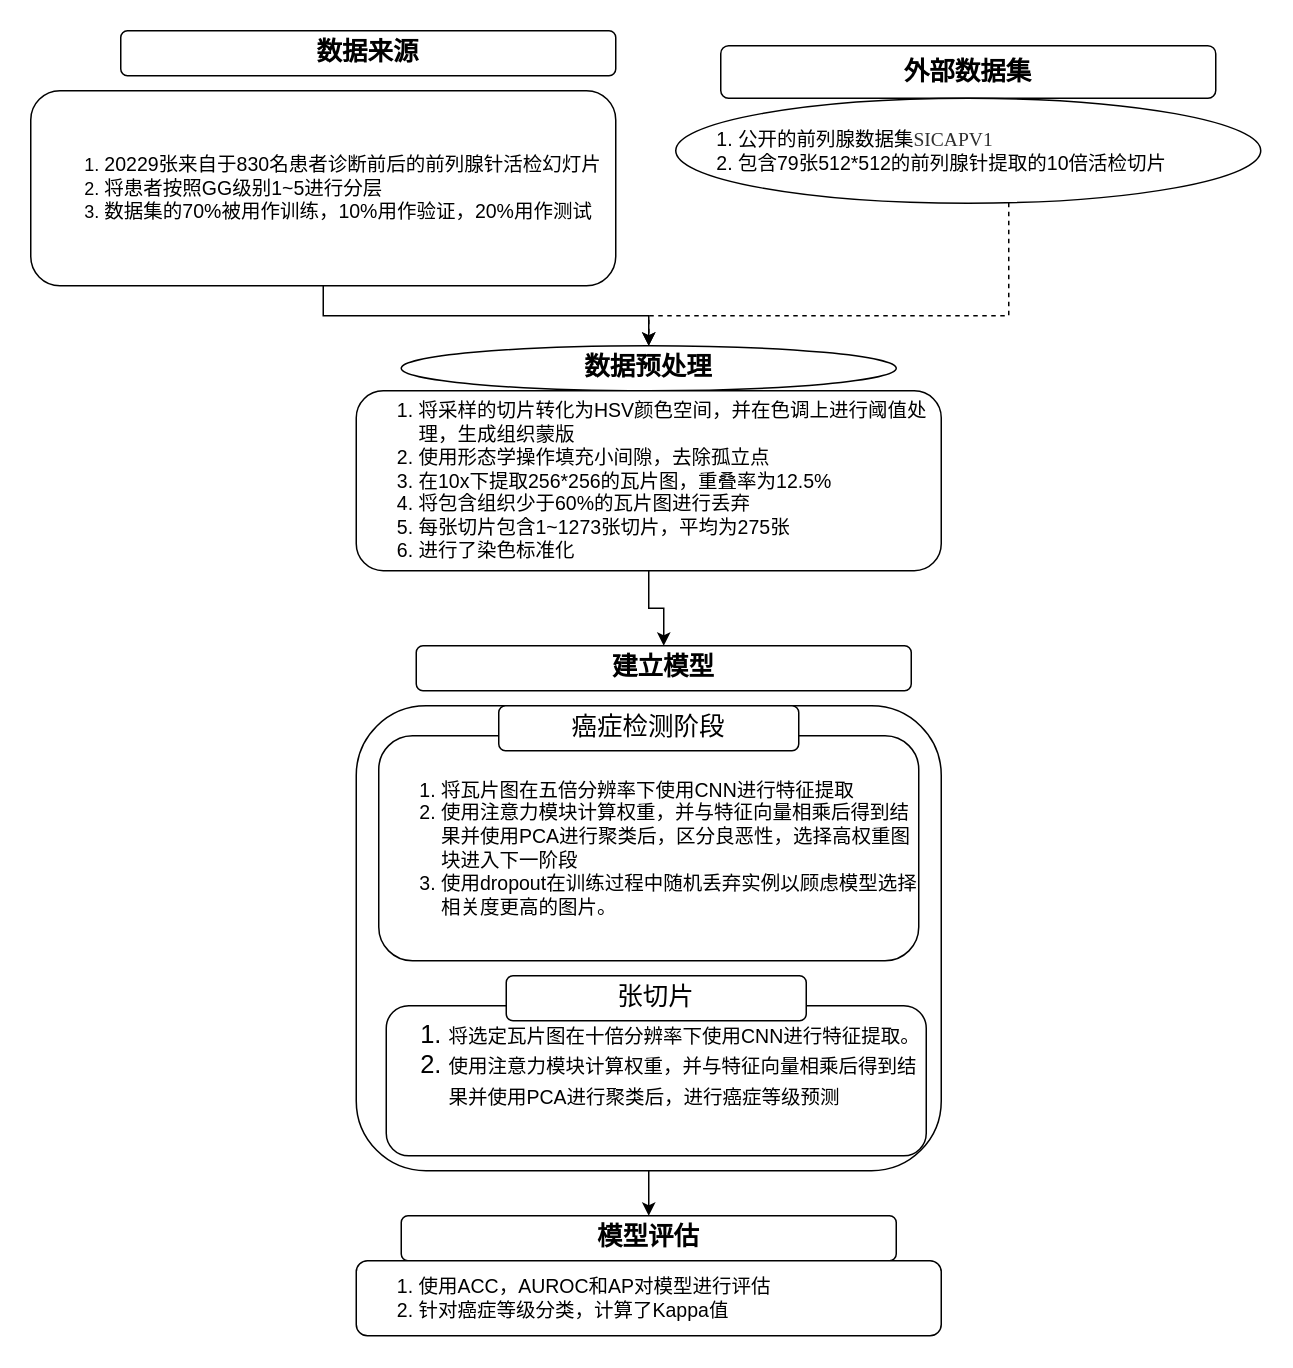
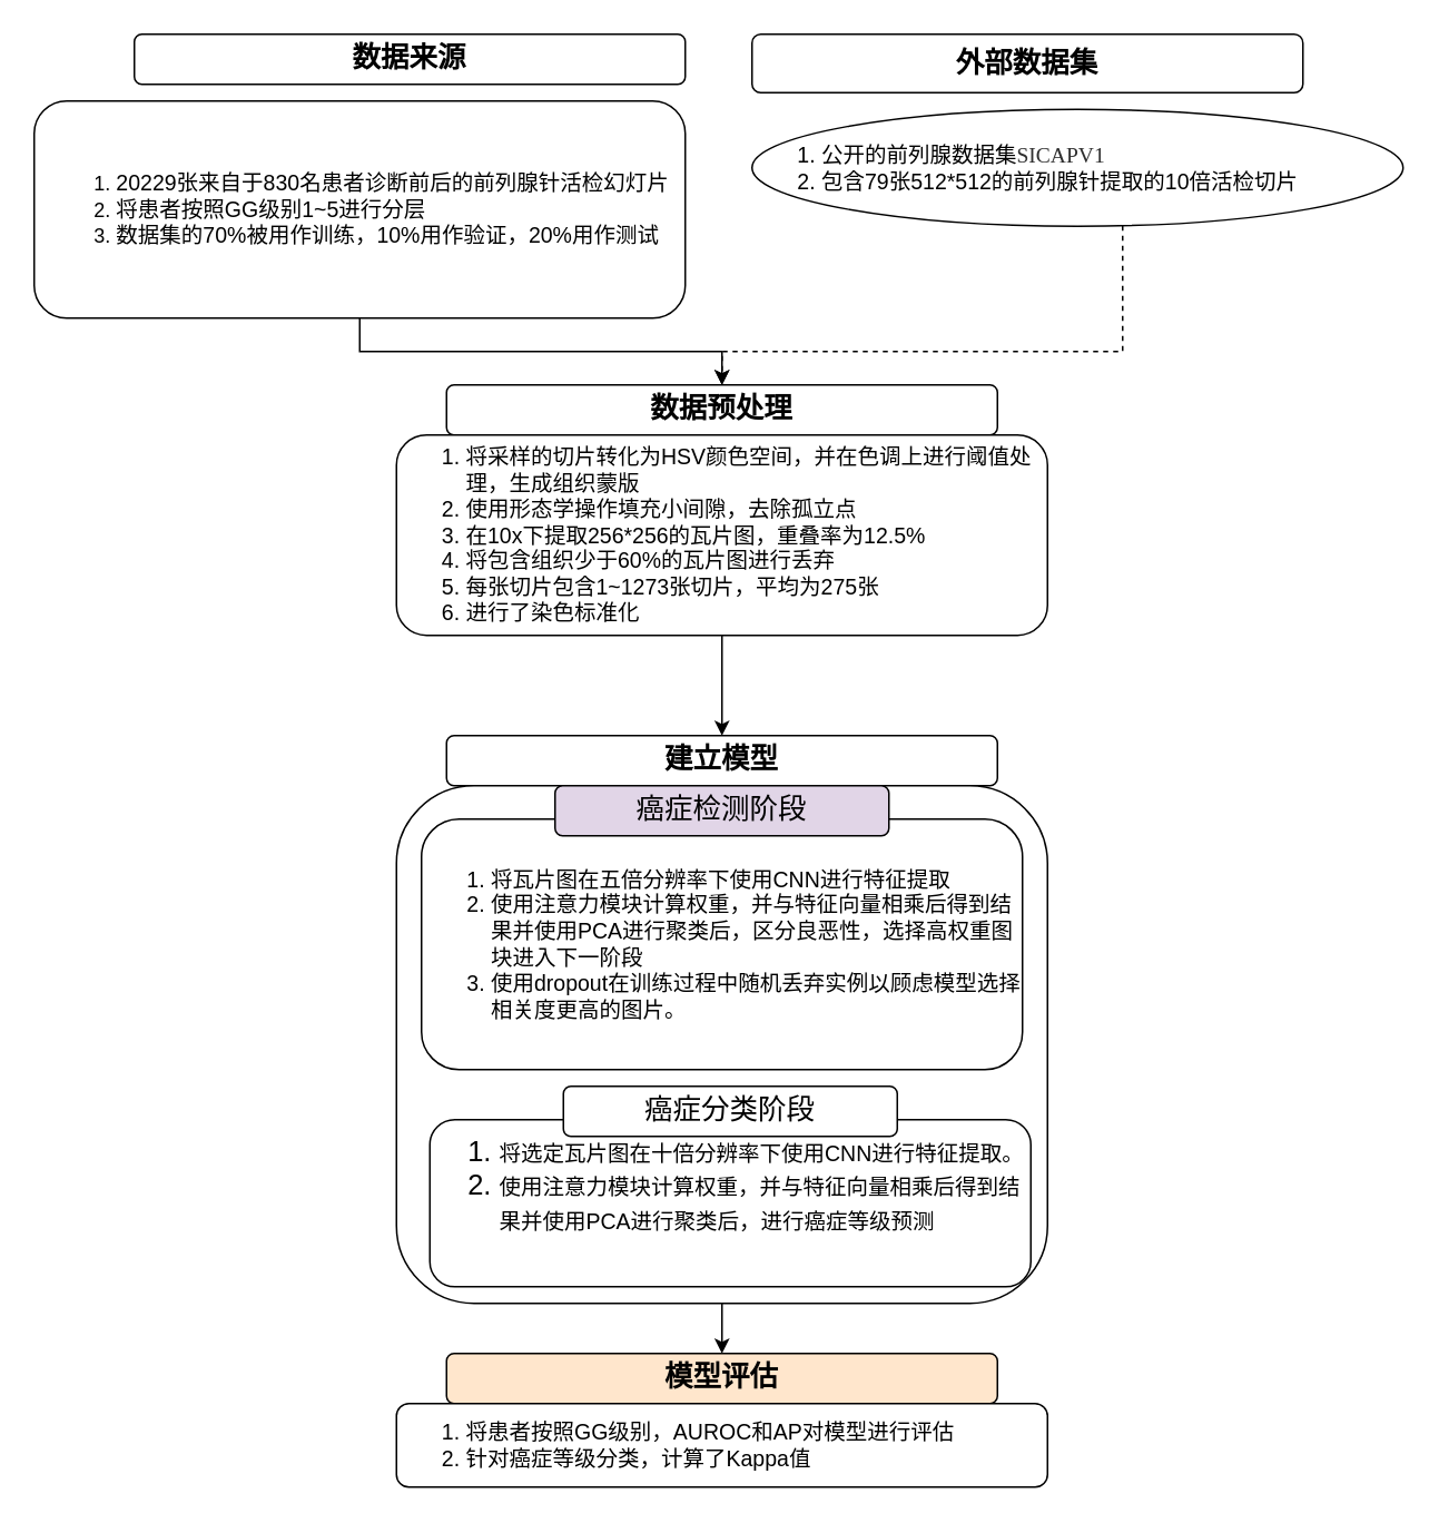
  <mxCell id="0" />
  <mxCell id="1" parent="0" />
  <mxCell id="2" style="edgeStyle=orthogonalEdgeStyle;rounded=0;orthogonalLoop=1;jettySize=auto;html=1;entryX=0.5;entryY=0;entryDx=0;entryDy=0;fontSize=13;" parent="1" source="3" target="8" edge="1"><mxGeometry relative="1" as="geometry" /></mxCell>
  <mxCell id="3" value="&lt;ol&gt;&lt;li&gt;&lt;font style=&quot;font-size: 13px;&quot;&gt;20229张来自于830名患者诊断前后的前列腺针活检幻灯片&lt;/font&gt;&lt;/li&gt;&lt;li style=&quot;text-align: left;&quot;&gt;&lt;font style=&quot;font-size: 13px;&quot;&gt;将患者按照GG级别1~5进行分层&lt;/font&gt;&lt;/li&gt;&lt;li style=&quot;text-align: left;&quot;&gt;&lt;font style=&quot;font-size: 13px;&quot;&gt;数据集的70%被用作训练，10%用作验证，20%用作测试&lt;/font&gt;&lt;/li&gt;&lt;/ol&gt;" style="rounded=1;whiteSpace=wrap;html=1;" parent="1" vertex="1"><mxGeometry y="60" width="390" height="130" as="geometry" x="20" /></mxCell>
- <mxCell id="4" value="&lt;b&gt;&lt;font style=&quot;font-size: 17px;&quot;&gt;外部数据集&lt;/font&gt;&lt;/b&gt;" style="whiteSpace=wrap;html=1;rounded=1;" parent="1" vertex="1"><mxGeometry x="480" y="30" width="330" height="35" as="geometry" /></mxCell>
+ <mxCell id="4" value="&lt;b&gt;&lt;font style=&quot;font-size: 17px;&quot;&gt;外部数据集&lt;/font&gt;&lt;/b&gt;" style="whiteSpace=wrap;html=1;rounded=1;" parent="1" vertex="1"><mxGeometry x="450" y="20" width="330" height="35" as="geometry" /></mxCell>
  <mxCell id="5" value="&lt;font style=&quot;font-size: 17px;&quot;&gt;&lt;b&gt;数据来源&lt;/b&gt;&lt;/font&gt;" style="rounded=1;whiteSpace=wrap;html=1;fontSize=13;" parent="1" vertex="1"><mxGeometry x="80" y="20" width="330" height="30" as="geometry" /></mxCell>
  <mxCell id="6" value="" style="edgeStyle=orthogonalEdgeStyle;rounded=0;orthogonalLoop=1;jettySize=auto;html=1;fontSize=13;dashed=1;" parent="1" source="7" target="8" edge="1"><mxGeometry relative="1" as="geometry"><Array as="points"><mxPoint x="672" y="210" /><mxPoint x="432" y="210" /></Array></mxGeometry></mxCell>
  <mxCell id="7" value="&lt;ol style=&quot;font-size: 13px;&quot;&gt;&lt;li&gt;&lt;font style=&quot;font-size: 13px;&quot;&gt;公开的前列腺数据集&lt;span style=&quot;color: rgb(46, 46, 46); font-family: NexusSerif, Georgia, &amp;quot;Times New Roman&amp;quot;, Times, STIXGeneral, &amp;quot;Cambria Math&amp;quot;, &amp;quot;Lucida Sans Unicode&amp;quot;, &amp;quot;Microsoft Sans Serif&amp;quot;, &amp;quot;Segoe UI Symbol&amp;quot;, &amp;quot;Arial Unicode MS&amp;quot;, serif;&quot;&gt;SICAPV1&lt;/span&gt;&lt;/font&gt;&lt;/li&gt;&lt;li&gt;包含79张512*512的前列腺针提取的10倍活检切片&lt;/li&gt;&lt;/ol&gt;" style="ellipse;whiteSpace=wrap;html=1;fontSize=17;align=left;" parent="1" vertex="1"><mxGeometry x="450" y="65" width="390" height="70" as="geometry" /></mxCell>
- <mxCell id="8" value="&lt;b&gt;数据预处理&lt;/b&gt;" style="ellipse;whiteSpace=wrap;html=1;fontSize=17;align=center;" parent="1" vertex="1"><mxGeometry x="267" y="230" width="330" height="30" as="geometry" /></mxCell>
+ <mxCell id="8" value="&lt;b&gt;数据预处理&lt;/b&gt;" style="whiteSpace=wrap;html=1;fontSize=17;align=center;rounded=1;" parent="1" vertex="1"><mxGeometry x="267" y="230" width="330" height="30" as="geometry" /></mxCell>
  <mxCell id="9" value="" style="edgeStyle=orthogonalEdgeStyle;rounded=0;orthogonalLoop=1;jettySize=auto;html=1;fontSize=13;" parent="1" source="10" target="11" edge="1"><mxGeometry relative="1" as="geometry" /></mxCell>
  <mxCell id="10" value="&lt;ol&gt;&lt;li&gt;将采样的切片转化为HSV颜色空间，并在色调上进行阈值处理，生成组织蒙版&lt;/li&gt;&lt;li&gt;使用形态学操作填充小间隙，去除孤立点&lt;/li&gt;&lt;li&gt;在10x下提取256*256的瓦片图，重叠率为12.5%&lt;/li&gt;&lt;li&gt;将包含组织少于60%的瓦片图进行丢弃&lt;/li&gt;&lt;li&gt;每张切片包含1~1273张切片，平均为275张&lt;/li&gt;&lt;li&gt;进行了染色标准化&lt;/li&gt;&lt;/ol&gt;" style="rounded=1;whiteSpace=wrap;html=1;fontSize=13;align=left;" parent="1" vertex="1"><mxGeometry x="237" y="260" width="390" height="120" as="geometry" /></mxCell>
- <mxCell id="11" value="&lt;font style=&quot;font-size: 17px;&quot;&gt;&lt;b&gt;建立模型&lt;/b&gt;&lt;/font&gt;" style="whiteSpace=wrap;html=1;fontSize=13;align=center;rounded=1;" parent="1" vertex="1"><mxGeometry x="277" y="430" width="330" height="30" as="geometry" /></mxCell>
+ <mxCell id="11" value="&lt;font style=&quot;font-size: 17px;&quot;&gt;&lt;b&gt;建立模型&lt;/b&gt;&lt;/font&gt;" style="whiteSpace=wrap;html=1;fontSize=13;align=center;rounded=1;" parent="1" vertex="1"><mxGeometry x="267" y="440" width="330" height="30" as="geometry" /></mxCell>
  <mxCell id="12" value="" style="edgeStyle=orthogonalEdgeStyle;rounded=0;orthogonalLoop=1;jettySize=auto;html=1;fontSize=13;" parent="1" source="13" target="18" edge="1"><mxGeometry relative="1" as="geometry" /></mxCell>
  <mxCell id="13" value="" style="rounded=1;whiteSpace=wrap;html=1;fontSize=17;" parent="1" vertex="1"><mxGeometry x="237" y="470" width="390" height="310" as="geometry" /></mxCell>
  <mxCell id="14" value="&lt;ol style=&quot;font-size: 13px;&quot;&gt;&lt;li style=&quot;&quot;&gt;&lt;span style=&quot;&quot;&gt;将瓦片图在五倍分辨率下使用&lt;/span&gt;&lt;font style=&quot;font-size: 13px;&quot;&gt;CNN进行特征提取&lt;/font&gt;&lt;/li&gt;&lt;li style=&quot;&quot;&gt;&lt;font style=&quot;font-size: 13px;&quot;&gt;使用注意力模块计算权重，并与特征向量相乘后得到结果并使用PCA进行聚类后，区分良恶性，选择高权重图块进入下一阶段&lt;/font&gt;&lt;/li&gt;&lt;li style=&quot;&quot;&gt;&lt;font style=&quot;font-size: 13px;&quot;&gt;使用dropout在训练过程中随机丢弃实例以顾虑模型选择相关度更高的图片。&lt;/font&gt;&lt;/li&gt;&lt;/ol&gt;" style="rounded=1;whiteSpace=wrap;html=1;fontSize=17;align=left;" parent="1" vertex="1"><mxGeometry x="252" y="490" width="360" height="150" as="geometry" /></mxCell>
  <mxCell id="15" value="&lt;ol&gt;&lt;li&gt;&lt;font style=&quot;font-size: 13px;&quot;&gt;将选定瓦片图在十倍分辨率下使用CNN进行特征提取。&lt;/font&gt;&lt;/li&gt;&lt;li&gt;&lt;font style=&quot;font-size: 13px;&quot;&gt;使用注意力模块计算权重，并与特征向量相乘后得到结果并使用PCA进行聚类后，进行癌症等级预测&lt;/font&gt;&lt;/li&gt;&lt;/ol&gt;&lt;font style=&quot;font-size: 13px;&quot;&gt;&lt;br&gt;&lt;/font&gt;" style="rounded=1;whiteSpace=wrap;html=1;fontSize=17;align=left;" parent="1" vertex="1"><mxGeometry x="257" y="670" width="360" height="100" as="geometry" /></mxCell>
- <mxCell id="16" value="癌症检测阶段" style="rounded=1;whiteSpace=wrap;html=1;fontSize=17;" parent="1" vertex="1"><mxGeometry x="332" y="470" width="200" height="30" as="geometry" /></mxCell>
- <mxCell id="17" value="张切片" style="rounded=1;whiteSpace=wrap;html=1;fontSize=17;" parent="1" vertex="1"><mxGeometry x="337" y="650" width="200" height="30" as="geometry" /></mxCell>
- <mxCell id="18" value="&lt;b&gt;模型评估&lt;/b&gt;" style="rounded=1;whiteSpace=wrap;html=1;fontSize=17;" parent="1" vertex="1"><mxGeometry x="267" y="810" width="330" height="30" as="geometry" /></mxCell>
- <mxCell id="19" value="&lt;ol&gt;&lt;li&gt;使用ACC，AUROC和AP对模型进行评估&lt;/li&gt;&lt;li&gt;针对癌症等级分类，计算了Kappa值&lt;/li&gt;&lt;/ol&gt;" style="rounded=1;whiteSpace=wrap;html=1;fontSize=13;align=left;" parent="1" vertex="1"><mxGeometry x="237" y="840" width="390" height="50" as="geometry" /></mxCell>
+ <mxCell id="16" value="癌症检测阶段" style="rounded=1;whiteSpace=wrap;html=1;fontSize=17;fillColor=#e1d5e7;" parent="1" vertex="1"><mxGeometry x="332" y="470" width="200" height="30" as="geometry" /></mxCell>
+ <mxCell id="17" value="癌症分类阶段" style="rounded=1;whiteSpace=wrap;html=1;fontSize=17;" parent="1" vertex="1"><mxGeometry x="337" y="650" width="200" height="30" as="geometry" /></mxCell>
+ <mxCell id="18" value="&lt;b&gt;模型评估&lt;/b&gt;" style="rounded=1;whiteSpace=wrap;html=1;fontSize=17;fillColor=#ffe6cc;" parent="1" vertex="1"><mxGeometry x="267" y="810" width="330" height="30" as="geometry" /></mxCell>
+ <mxCell id="19" value="&lt;ol&gt;&lt;li&gt;将患者按照GG级别，AUROC和AP对模型进行评估&lt;/li&gt;&lt;li&gt;针对癌症等级分类，计算了Kappa值&lt;/li&gt;&lt;/ol&gt;" style="rounded=1;whiteSpace=wrap;html=1;fontSize=13;align=left;" parent="1" vertex="1"><mxGeometry x="237" y="840" width="390" height="50" as="geometry" /></mxCell>
